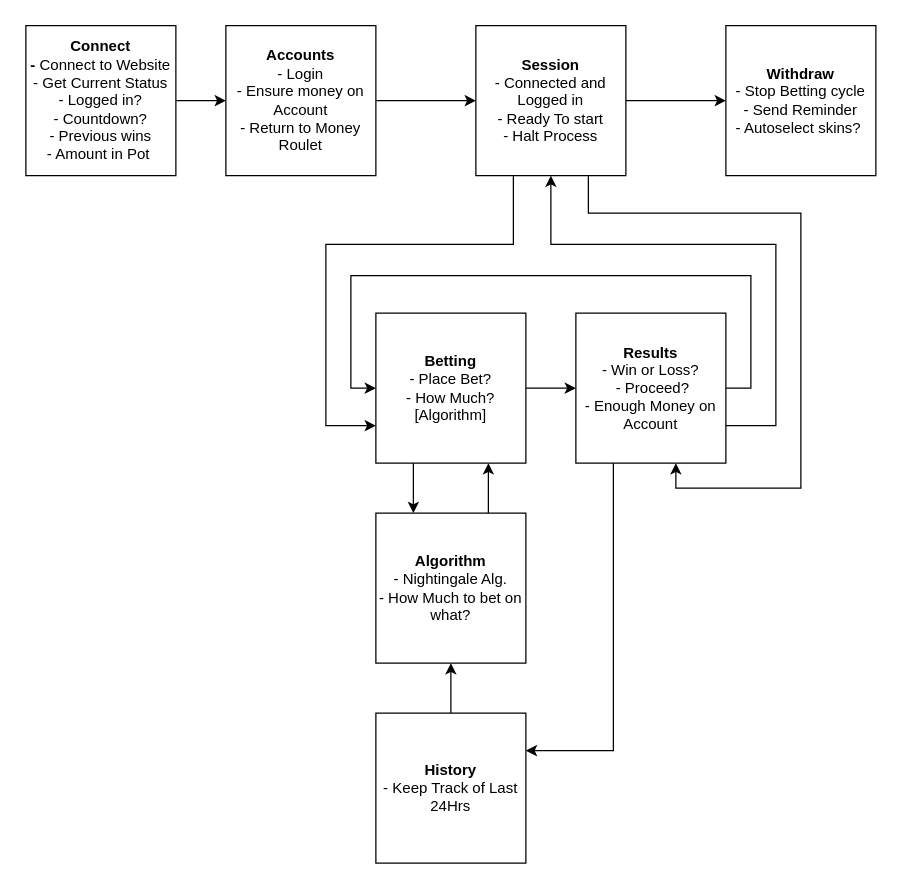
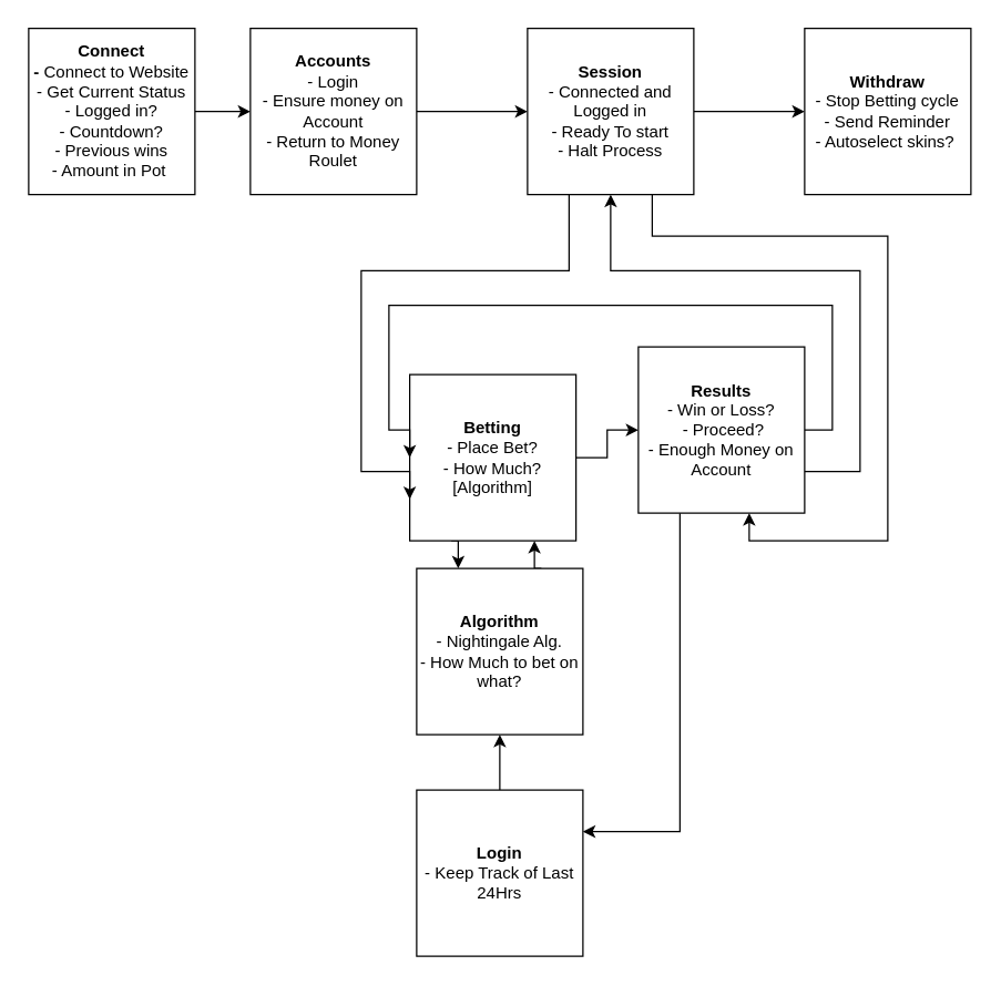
  <mxCell id="0" />
  <mxCell id="1" parent="0" />
  <mxCell id="2" style="edgeStyle=orthogonalEdgeStyle;rounded=0;orthogonalLoop=1;jettySize=auto;html=1;exitX=1;exitY=0.5;exitDx=0;exitDy=0;entryX=0;entryY=0.5;entryDx=0;entryDy=0;" edge="1" parent="1" source="3" target="21"><mxGeometry relative="1" as="geometry" /></mxCell>
  <mxCell id="3" value="&lt;b&gt;Accounts&lt;/b&gt;&lt;br&gt;- Login&lt;br&gt;- Ensure money on Account&lt;br&gt;- Return to Money Roulet" style="rounded=0;whiteSpace=wrap;html=1;" vertex="1" parent="1"><mxGeometry x="180" y="20" width="120" height="120" as="geometry" /></mxCell>
  <mxCell id="4" style="edgeStyle=orthogonalEdgeStyle;rounded=0;orthogonalLoop=1;jettySize=auto;html=1;exitX=1;exitY=0.5;exitDx=0;exitDy=0;entryX=0;entryY=0.5;entryDx=0;entryDy=0;" edge="1" parent="1" source="5" target="3"><mxGeometry relative="1" as="geometry" /></mxCell>
  <mxCell id="5" value="&lt;b&gt;Connect&lt;br&gt;- &lt;/b&gt;Connect to Website&lt;br&gt;- Get Current Status&lt;br&gt;- Logged in?&lt;br&gt;- Countdown?&lt;br&gt;- Previous wins&lt;br&gt;- Amount in Pot&amp;nbsp;" style="rounded=0;whiteSpace=wrap;html=1;" vertex="1" parent="1"><mxGeometry x="20" y="20" width="120" height="120" as="geometry" /></mxCell>
  <mxCell id="6" style="edgeStyle=orthogonalEdgeStyle;rounded=0;orthogonalLoop=1;jettySize=auto;html=1;exitX=0.75;exitY=0;exitDx=0;exitDy=0;entryX=0.75;entryY=1;entryDx=0;entryDy=0;" edge="1" parent="1" source="7" target="10"><mxGeometry relative="1" as="geometry" /></mxCell>
  <mxCell id="7" value="&lt;b&gt;Algorithm&lt;/b&gt;&lt;br&gt;- Nightingale Alg.&lt;br&gt;- How Much to bet on what?" style="rounded=0;whiteSpace=wrap;html=1;" vertex="1" parent="1"><mxGeometry x="300" y="410" width="120" height="120" as="geometry" /></mxCell>
  <mxCell id="8" style="edgeStyle=orthogonalEdgeStyle;rounded=0;orthogonalLoop=1;jettySize=auto;html=1;exitX=0.25;exitY=1;exitDx=0;exitDy=0;entryX=0.25;entryY=0;entryDx=0;entryDy=0;" edge="1" parent="1" source="10" target="7"><mxGeometry relative="1" as="geometry" /></mxCell>
  <mxCell id="9" style="edgeStyle=orthogonalEdgeStyle;rounded=0;orthogonalLoop=1;jettySize=auto;html=1;exitX=1;exitY=0.5;exitDx=0;exitDy=0;entryX=0;entryY=0.5;entryDx=0;entryDy=0;" edge="1" parent="1" source="10" target="15"><mxGeometry relative="1" as="geometry" /></mxCell>
- <mxCell id="10" value="&lt;b&gt;Betting&lt;/b&gt;&lt;br&gt;- Place Bet?&lt;br&gt;- How Much?[Algorithm]" style="rounded=0;whiteSpace=wrap;html=1;" vertex="1" parent="1"><mxGeometry x="300" y="250" width="120" height="120" as="geometry" /></mxCell>
+ <mxCell id="10" value="&lt;b&gt;Betting&lt;/b&gt;&lt;br&gt;- Place Bet?&lt;br&gt;- How Much?[Algorithm]" style="rounded=0;whiteSpace=wrap;html=1;" vertex="1" parent="1"><mxGeometry x="295" y="270" width="120" height="120" as="geometry" /></mxCell>
  <mxCell id="11" value="&lt;b&gt;Withdraw&lt;/b&gt;&lt;br&gt;- Stop Betting cycle&lt;br&gt;- Send Reminder&lt;br&gt;- Autoselect skins?&amp;nbsp;" style="rounded=0;whiteSpace=wrap;html=1;" vertex="1" parent="1"><mxGeometry x="580" y="20" width="120" height="120" as="geometry" /></mxCell>
  <mxCell id="12" style="edgeStyle=orthogonalEdgeStyle;rounded=0;orthogonalLoop=1;jettySize=auto;html=1;exitX=0.25;exitY=1;exitDx=0;exitDy=0;entryX=1;entryY=0.25;entryDx=0;entryDy=0;" edge="1" parent="1" source="15" target="17"><mxGeometry relative="1" as="geometry" /></mxCell>
  <mxCell id="13" style="edgeStyle=orthogonalEdgeStyle;rounded=0;orthogonalLoop=1;jettySize=auto;html=1;exitX=1;exitY=0.5;exitDx=0;exitDy=0;entryX=0;entryY=0.5;entryDx=0;entryDy=0;" edge="1" parent="1" source="15" target="10"><mxGeometry relative="1" as="geometry"><Array as="points"><mxPoint x="600" y="310" /><mxPoint x="600" y="220" /><mxPoint x="280" y="220" /><mxPoint x="280" y="310" /></Array></mxGeometry></mxCell>
  <mxCell id="14" style="edgeStyle=orthogonalEdgeStyle;rounded=0;orthogonalLoop=1;jettySize=auto;html=1;exitX=1;exitY=0.75;exitDx=0;exitDy=0;entryX=0.5;entryY=1;entryDx=0;entryDy=0;" edge="1" parent="1" source="15" target="21"><mxGeometry relative="1" as="geometry"><Array as="points"><mxPoint x="620" y="340" /><mxPoint x="620" y="195" /><mxPoint x="440" y="195" /></Array></mxGeometry></mxCell>
  <mxCell id="15" value="&lt;b&gt;Results&lt;/b&gt;&lt;br&gt;- Win or Loss?&lt;br&gt;&amp;nbsp;- Proceed?&lt;br&gt;- Enough Money on Account" style="rounded=0;whiteSpace=wrap;html=1;" vertex="1" parent="1"><mxGeometry x="460" y="250" width="120" height="120" as="geometry" /></mxCell>
  <mxCell id="16" style="edgeStyle=orthogonalEdgeStyle;rounded=0;orthogonalLoop=1;jettySize=auto;html=1;exitX=0.5;exitY=0;exitDx=0;exitDy=0;entryX=0.5;entryY=1;entryDx=0;entryDy=0;" edge="1" parent="1" source="17" target="7"><mxGeometry relative="1" as="geometry" /></mxCell>
- <mxCell id="17" value="&lt;b&gt;History&lt;/b&gt;&lt;br&gt;- Keep Track of Last 24Hrs" style="rounded=0;whiteSpace=wrap;html=1;" vertex="1" parent="1"><mxGeometry x="300" y="570" width="120" height="120" as="geometry" /></mxCell>
+ <mxCell id="17" value="&lt;b&gt;Login&lt;/b&gt;&lt;br&gt;- Keep Track of Last 24Hrs" style="rounded=0;whiteSpace=wrap;html=1;" vertex="1" parent="1"><mxGeometry x="300" y="570" width="120" height="120" as="geometry" /></mxCell>
  <mxCell id="18" style="edgeStyle=orthogonalEdgeStyle;rounded=0;orthogonalLoop=1;jettySize=auto;html=1;exitX=1;exitY=0.5;exitDx=0;exitDy=0;entryX=0;entryY=0.5;entryDx=0;entryDy=0;" edge="1" parent="1" source="21" target="11"><mxGeometry relative="1" as="geometry" /></mxCell>
  <mxCell id="19" style="edgeStyle=orthogonalEdgeStyle;rounded=0;orthogonalLoop=1;jettySize=auto;html=1;exitX=0.25;exitY=1;exitDx=0;exitDy=0;entryX=0;entryY=0.75;entryDx=0;entryDy=0;" edge="1" parent="1" source="21" target="10"><mxGeometry relative="1" as="geometry"><Array as="points"><mxPoint x="410" y="195" /><mxPoint x="260" y="195" /><mxPoint x="260" y="340" /></Array></mxGeometry></mxCell>
  <mxCell id="20" style="edgeStyle=orthogonalEdgeStyle;rounded=0;orthogonalLoop=1;jettySize=auto;html=1;exitX=0.75;exitY=1;exitDx=0;exitDy=0;" edge="1" parent="1" source="21"><mxGeometry relative="1" as="geometry"><mxPoint x="540" y="370" as="targetPoint" /><Array as="points"><mxPoint x="470" y="170" /><mxPoint x="640" y="170" /><mxPoint x="640" y="390" /><mxPoint x="540" y="390" /><mxPoint x="540" y="370" /></Array></mxGeometry></mxCell>
  <mxCell id="21" value="&lt;b&gt;Session&lt;/b&gt;&lt;br&gt;- Connected and Logged in&lt;br&gt;- Ready To start&lt;br&gt;- Halt Process" style="rounded=0;whiteSpace=wrap;html=1;" vertex="1" parent="1"><mxGeometry x="380" y="20" width="120" height="120" as="geometry" /></mxCell>
